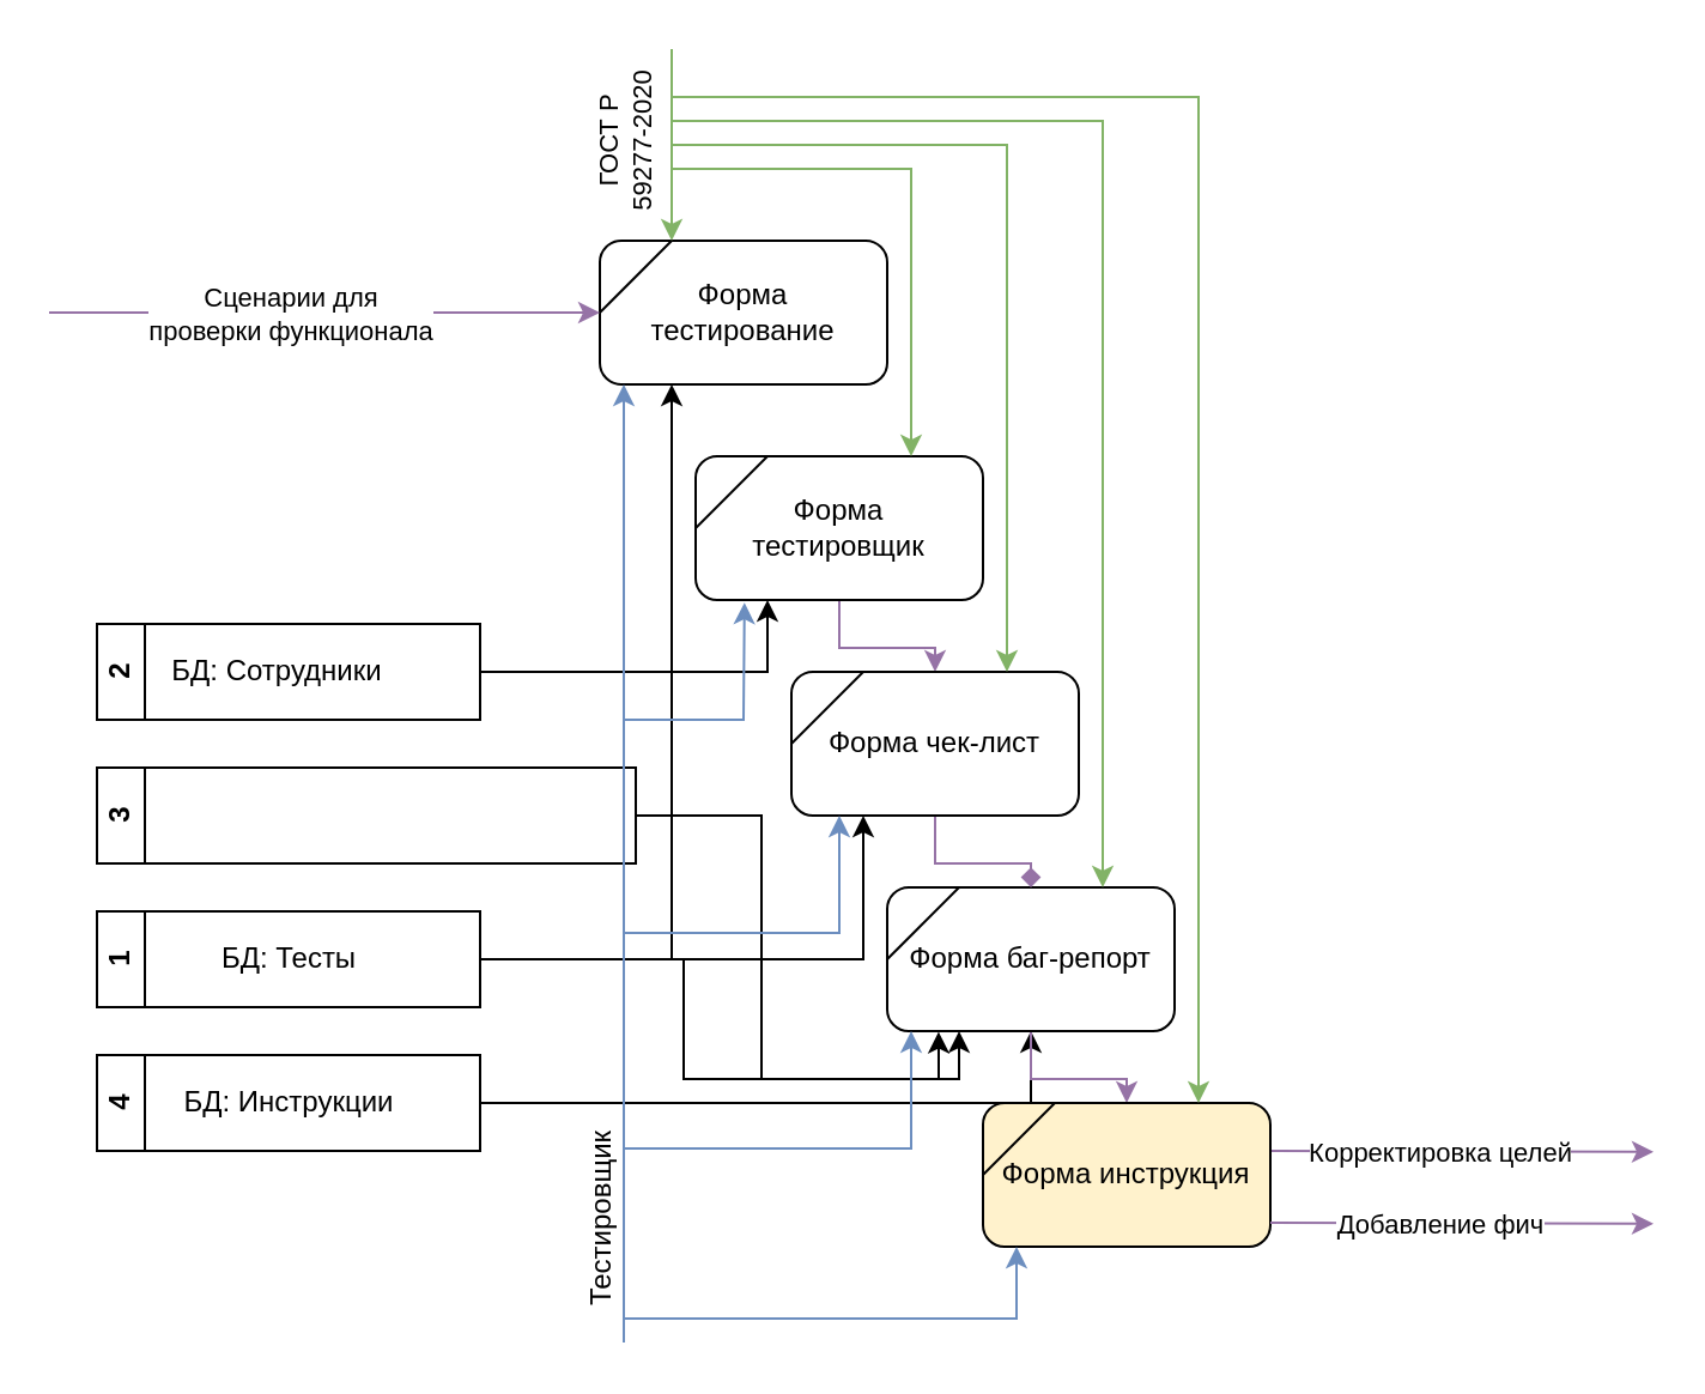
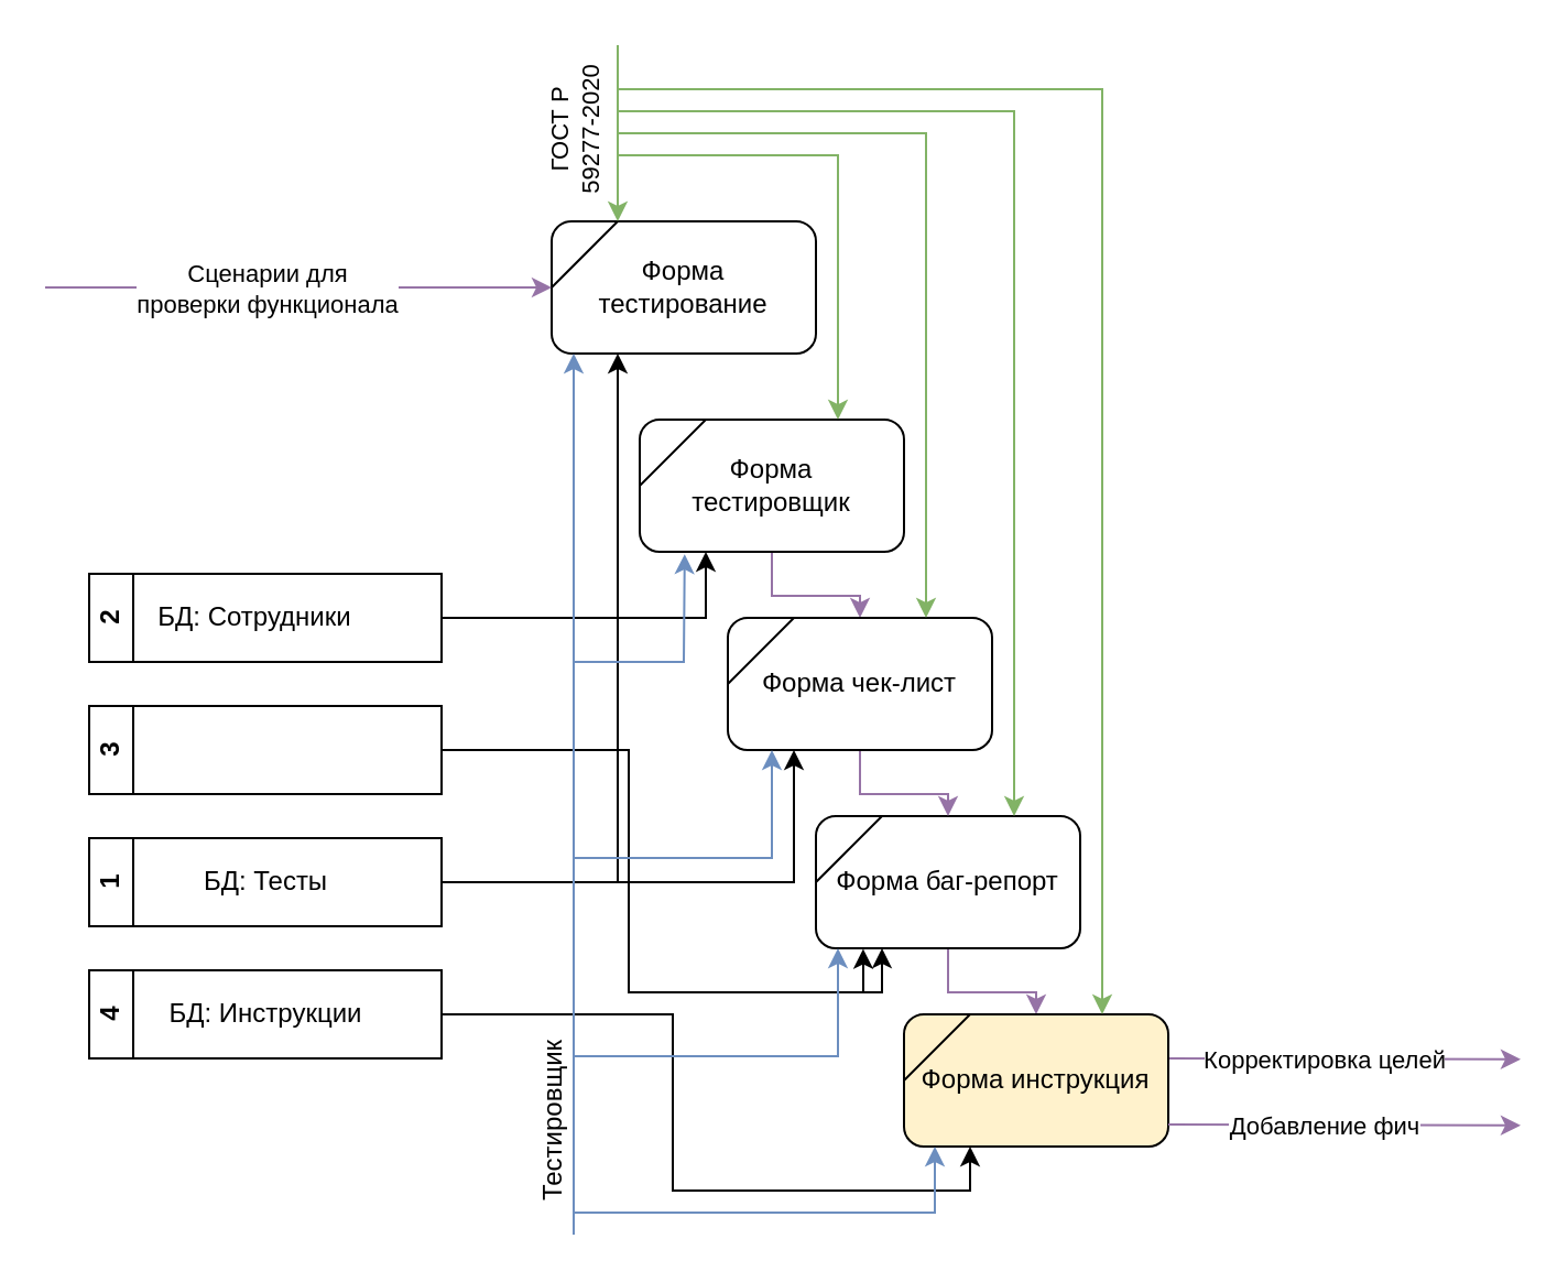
  <mxCell id="0" />
  <mxCell id="1" parent="0" />
  <mxCell id="2" style="edgeStyle=orthogonalEdgeStyle;rounded=0;orthogonalLoop=1;jettySize=auto;html=1;exitX=1;exitY=0.5;exitDx=0;exitDy=0;entryX=0.25;entryY=1;entryDx=0;entryDy=0;" edge="1" parent="1" source="3" target="8"><mxGeometry relative="1" as="geometry" /></mxCell>
  <mxCell id="3" value="2" style="swimlane;startSize=20;horizontal=0;html=1;whiteSpace=wrap;" vertex="1" parent="1"><mxGeometry x="40" y="260" width="160" height="40" as="geometry" /></mxCell>
  <mxCell id="4" value="БД: Сотрудники" style="text;html=1;align=center;verticalAlign=middle;resizable=0;points=[];autosize=1;strokeColor=none;fillColor=none;" vertex="1" parent="3"><mxGeometry x="20" y="5" width="110" height="30" as="geometry" /></mxCell>
  <mxCell id="5" style="edgeStyle=orthogonalEdgeStyle;rounded=0;orthogonalLoop=1;jettySize=auto;html=1;exitX=1;exitY=0.5;exitDx=0;exitDy=0;entryX=0.25;entryY=1;entryDx=0;entryDy=0;" edge="1" parent="1" source="6" target="27"><mxGeometry relative="1" as="geometry" /></mxCell>
- <mxCell id="6" value="3" style="swimlane;startSize=20;horizontal=0;html=1;whiteSpace=wrap;" vertex="1" parent="1"><mxGeometry x="40" y="320" width="225" height="40" as="geometry" /></mxCell>
+ <mxCell id="6" value="3" style="swimlane;startSize=20;horizontal=0;html=1;whiteSpace=wrap;" vertex="1" parent="1"><mxGeometry x="40" y="320" width="160" height="40" as="geometry" /></mxCell>
  <mxCell id="7" style="edgeStyle=orthogonalEdgeStyle;rounded=0;orthogonalLoop=1;jettySize=auto;html=1;exitX=0.5;exitY=1;exitDx=0;exitDy=0;entryX=0.5;entryY=0;entryDx=0;entryDy=0;fillColor=#e1d5e7;strokeColor=#9673a6;" edge="1" parent="1" source="8" target="30"><mxGeometry relative="1" as="geometry" /></mxCell>
  <mxCell id="8" value="Форма&lt;br&gt;тестировщик" style="rounded=1;whiteSpace=wrap;html=1;" vertex="1" parent="1"><mxGeometry x="290" y="190" width="120" height="60" as="geometry" /></mxCell>
  <mxCell id="9" value="" style="endArrow=none;html=1;rounded=0;entryX=0.25;entryY=0;entryDx=0;entryDy=0;exitX=0;exitY=0.5;exitDx=0;exitDy=0;" edge="1" parent="1" source="8" target="8"><mxGeometry width="50" height="50" relative="1" as="geometry"><mxPoint x="300" y="190" as="sourcePoint" /><mxPoint x="350" y="140" as="targetPoint" /></mxGeometry></mxCell>
  <mxCell id="10" value="Форма &lt;br&gt;тестирование" style="rounded=1;whiteSpace=wrap;html=1;" vertex="1" parent="1"><mxGeometry x="250" y="100" width="120" height="60" as="geometry" /></mxCell>
  <mxCell id="11" value="" style="endArrow=none;html=1;rounded=0;entryX=0.25;entryY=0;entryDx=0;entryDy=0;exitX=0;exitY=0.5;exitDx=0;exitDy=0;" edge="1" parent="1" source="10" target="10"><mxGeometry width="50" height="50" relative="1" as="geometry"><mxPoint x="250" y="140" as="sourcePoint" /><mxPoint x="300" y="90" as="targetPoint" /></mxGeometry></mxCell>
  <mxCell id="12" value="" style="endArrow=classic;html=1;rounded=0;fillColor=#e1d5e7;strokeColor=#9673a6;" edge="1" parent="1"><mxGeometry width="50" height="50" relative="1" as="geometry"><mxPoint x="20" y="130" as="sourcePoint" /><mxPoint x="250" y="130" as="targetPoint" /></mxGeometry></mxCell>
  <mxCell id="13" value="Сценарии для&lt;br&gt;проверки функционала" style="edgeLabel;html=1;align=center;verticalAlign=middle;resizable=0;points=[];" vertex="1" connectable="0" parent="12"><mxGeometry x="-0.3" y="1" relative="1" as="geometry"><mxPoint x="19" y="1" as="offset" /></mxGeometry></mxCell>
  <mxCell id="14" value="" style="endArrow=classic;html=1;rounded=0;fillColor=#e1d5e7;strokeColor=#9673a6;" edge="1" parent="1"><mxGeometry width="50" height="50" relative="1" as="geometry"><mxPoint x="530" y="480" as="sourcePoint" /><mxPoint x="690" y="480.43" as="targetPoint" /></mxGeometry></mxCell>
  <mxCell id="15" value="Корректировка целей" style="edgeLabel;html=1;align=center;verticalAlign=middle;resizable=0;points=[];" vertex="1" connectable="0" parent="14"><mxGeometry x="-0.3" y="1" relative="1" as="geometry"><mxPoint x="14" y="1" as="offset" /></mxGeometry></mxCell>
  <mxCell id="16" value="" style="endArrow=classic;html=1;rounded=0;entryX=0.25;entryY=0;entryDx=0;entryDy=0;fillColor=#d5e8d4;strokeColor=#82b366;" edge="1" parent="1" target="10"><mxGeometry width="50" height="50" relative="1" as="geometry"><mxPoint x="280" y="20" as="sourcePoint" /><mxPoint x="310" y="10" as="targetPoint" /></mxGeometry></mxCell>
  <mxCell id="17" value="ГОСТ Р&lt;br&gt;59277-2020" style="edgeLabel;html=1;align=center;verticalAlign=middle;resizable=0;points=[];rotation=270;" vertex="1" connectable="0" parent="16"><mxGeometry x="-0.417" y="4" relative="1" as="geometry"><mxPoint x="-24" y="17" as="offset" /></mxGeometry></mxCell>
  <mxCell id="18" style="edgeStyle=orthogonalEdgeStyle;rounded=0;orthogonalLoop=1;jettySize=auto;html=1;exitX=1;exitY=0.5;exitDx=0;exitDy=0;entryX=0.25;entryY=1;entryDx=0;entryDy=0;" edge="1" parent="1" source="21" target="10"><mxGeometry relative="1" as="geometry" /></mxCell>
  <mxCell id="19" style="edgeStyle=orthogonalEdgeStyle;rounded=0;orthogonalLoop=1;jettySize=auto;html=1;exitX=1;exitY=0.5;exitDx=0;exitDy=0;entryX=0.25;entryY=1;entryDx=0;entryDy=0;" edge="1" parent="1" source="21" target="30"><mxGeometry relative="1" as="geometry" /></mxCell>
  <mxCell id="20" style="edgeStyle=orthogonalEdgeStyle;rounded=0;orthogonalLoop=1;jettySize=auto;html=1;exitX=1;exitY=0.5;exitDx=0;exitDy=0;entryX=0.179;entryY=1.005;entryDx=0;entryDy=0;entryPerimeter=0;" edge="1" parent="1" source="21" target="27"><mxGeometry relative="1" as="geometry" /></mxCell>
  <mxCell id="21" value="1" style="swimlane;startSize=20;horizontal=0;html=1;whiteSpace=wrap;" vertex="1" parent="1"><mxGeometry x="40" y="380" width="160" height="40" as="geometry" /></mxCell>
  <mxCell id="22" value="БД: Тесты" style="text;html=1;align=center;verticalAlign=middle;resizable=0;points=[];autosize=1;strokeColor=none;fillColor=none;" vertex="1" parent="21"><mxGeometry x="40" y="5" width="80" height="30" as="geometry" /></mxCell>
- <mxCell id="23" style="edgeStyle=orthogonalEdgeStyle;rounded=0;orthogonalLoop=1;jettySize=auto;html=1;exitX=1;exitY=0.5;exitDx=0;exitDy=0;" edge="1" parent="1" source="24" target="27"><mxGeometry relative="1" as="geometry" /></mxCell>
+ <mxCell id="23" style="edgeStyle=orthogonalEdgeStyle;rounded=0;orthogonalLoop=1;jettySize=auto;html=1;exitX=1;exitY=0.5;exitDx=0;exitDy=0;entryX=0.25;entryY=1;entryDx=0;entryDy=0;" edge="1" parent="1" source="24" target="32"><mxGeometry relative="1" as="geometry" /></mxCell>
  <mxCell id="24" value="4" style="swimlane;startSize=20;horizontal=0;html=1;whiteSpace=wrap;" vertex="1" parent="1"><mxGeometry x="40" y="440" width="160" height="40" as="geometry" /></mxCell>
  <mxCell id="25" value="БД: Инструкции" style="text;html=1;align=center;verticalAlign=middle;resizable=0;points=[];autosize=1;strokeColor=none;fillColor=none;" vertex="1" parent="24"><mxGeometry x="25" y="5" width="110" height="30" as="geometry" /></mxCell>
  <mxCell id="26" style="edgeStyle=orthogonalEdgeStyle;rounded=0;orthogonalLoop=1;jettySize=auto;html=1;exitX=0.5;exitY=1;exitDx=0;exitDy=0;entryX=0.5;entryY=0;entryDx=0;entryDy=0;fillColor=#e1d5e7;strokeColor=#9673a6;" edge="1" parent="1" source="27" target="32"><mxGeometry relative="1" as="geometry" /></mxCell>
  <mxCell id="27" value="Форма баг-репорт" style="rounded=1;whiteSpace=wrap;html=1;" vertex="1" parent="1"><mxGeometry x="370" y="370" width="120" height="60" as="geometry" /></mxCell>
  <mxCell id="28" value="" style="endArrow=none;html=1;rounded=0;entryX=0.25;entryY=0;entryDx=0;entryDy=0;exitX=0;exitY=0.5;exitDx=0;exitDy=0;" edge="1" parent="1" source="27" target="27"><mxGeometry width="50" height="50" relative="1" as="geometry"><mxPoint x="410" y="410" as="sourcePoint" /><mxPoint x="460" y="360" as="targetPoint" /></mxGeometry></mxCell>
- <mxCell id="29" value="" style="edgeStyle=orthogonalEdgeStyle;rounded=0;orthogonalLoop=1;jettySize=auto;html=1;fillColor=#e1d5e7;strokeColor=#9673a6;endArrow=diamond;" edge="1" parent="1" source="30" target="27"><mxGeometry relative="1" as="geometry" /></mxCell>
+ <mxCell id="29" value="" style="edgeStyle=orthogonalEdgeStyle;rounded=0;orthogonalLoop=1;jettySize=auto;html=1;fillColor=#e1d5e7;strokeColor=#9673a6;" edge="1" parent="1" source="30" target="27"><mxGeometry relative="1" as="geometry" /></mxCell>
  <mxCell id="30" value="Форма чек-лист" style="rounded=1;whiteSpace=wrap;html=1;" vertex="1" parent="1"><mxGeometry x="330" y="280" width="120" height="60" as="geometry" /></mxCell>
  <mxCell id="31" value="" style="endArrow=none;html=1;rounded=0;entryX=0.25;entryY=0;entryDx=0;entryDy=0;exitX=0;exitY=0.5;exitDx=0;exitDy=0;" edge="1" parent="1" source="30" target="30"><mxGeometry width="50" height="50" relative="1" as="geometry"><mxPoint x="360" y="360" as="sourcePoint" /><mxPoint x="410" y="310" as="targetPoint" /></mxGeometry></mxCell>
  <mxCell id="32" value="Форма инструкция" style="rounded=1;whiteSpace=wrap;html=1;fillColor=#fff2cc;" vertex="1" parent="1"><mxGeometry x="410" y="460" width="120" height="60" as="geometry" /></mxCell>
  <mxCell id="33" value="" style="endArrow=none;html=1;rounded=0;entryX=0.25;entryY=0;entryDx=0;entryDy=0;exitX=0;exitY=0.5;exitDx=0;exitDy=0;" edge="1" parent="1" source="32" target="32"><mxGeometry width="50" height="50" relative="1" as="geometry"><mxPoint x="470" y="500" as="sourcePoint" /><mxPoint x="520" y="450" as="targetPoint" /></mxGeometry></mxCell>
  <mxCell id="34" value="" style="endArrow=classic;html=1;rounded=0;fillColor=#e1d5e7;strokeColor=#9673a6;" edge="1" parent="1"><mxGeometry width="50" height="50" relative="1" as="geometry"><mxPoint x="530" y="510" as="sourcePoint" /><mxPoint x="690" y="510.43" as="targetPoint" /></mxGeometry></mxCell>
  <mxCell id="35" value="Добавление фич" style="edgeLabel;html=1;align=center;verticalAlign=middle;resizable=0;points=[];" vertex="1" connectable="0" parent="34"><mxGeometry x="-0.3" y="1" relative="1" as="geometry"><mxPoint x="14" y="1" as="offset" /></mxGeometry></mxCell>
  <mxCell id="36" value="" style="endArrow=classic;html=1;rounded=0;fillColor=#dae8fc;strokeColor=#6c8ebf;" edge="1" parent="1"><mxGeometry width="50" height="50" relative="1" as="geometry"><mxPoint x="260" y="560" as="sourcePoint" /><mxPoint x="260" y="160" as="targetPoint" /></mxGeometry></mxCell>
  <mxCell id="37" value="Тестировщик" style="edgeLabel;html=1;align=center;verticalAlign=middle;resizable=0;points=[];rotation=270;fontSize=12;" vertex="1" connectable="0" parent="36"><mxGeometry x="-0.823" y="1" relative="1" as="geometry"><mxPoint x="-9" y="-15" as="offset" /></mxGeometry></mxCell>
  <mxCell id="38" value="" style="endArrow=classic;html=1;rounded=0;entryX=0.17;entryY=1.018;entryDx=0;entryDy=0;entryPerimeter=0;fillColor=#dae8fc;strokeColor=#6c8ebf;" edge="1" parent="1" target="8"><mxGeometry width="50" height="50" relative="1" as="geometry"><mxPoint x="260" y="300" as="sourcePoint" /><mxPoint x="320" y="300" as="targetPoint" /><Array as="points"><mxPoint x="310" y="300" /></Array></mxGeometry></mxCell>
  <mxCell id="39" value="" style="endArrow=classic;html=1;rounded=0;entryX=0.17;entryY=1.018;entryDx=0;entryDy=0;entryPerimeter=0;fillColor=#dae8fc;strokeColor=#6c8ebf;" edge="1" parent="1"><mxGeometry width="50" height="50" relative="1" as="geometry"><mxPoint x="260" y="389" as="sourcePoint" /><mxPoint x="350" y="340" as="targetPoint" /><Array as="points"><mxPoint x="350" y="389" /></Array></mxGeometry></mxCell>
  <mxCell id="40" value="" style="endArrow=classic;html=1;rounded=0;entryX=0.17;entryY=1.018;entryDx=0;entryDy=0;entryPerimeter=0;fillColor=#dae8fc;strokeColor=#6c8ebf;" edge="1" parent="1"><mxGeometry width="50" height="50" relative="1" as="geometry"><mxPoint x="260" y="479" as="sourcePoint" /><mxPoint x="380" y="430" as="targetPoint" /><Array as="points"><mxPoint x="380" y="479" /></Array></mxGeometry></mxCell>
  <mxCell id="41" value="" style="endArrow=classic;html=1;rounded=0;entryX=0.17;entryY=1.018;entryDx=0;entryDy=0;entryPerimeter=0;fillColor=#dae8fc;strokeColor=#6c8ebf;" edge="1" parent="1"><mxGeometry width="50" height="50" relative="1" as="geometry"><mxPoint x="260" y="550" as="sourcePoint" /><mxPoint x="424" y="520" as="targetPoint" /><Array as="points"><mxPoint x="424" y="550" /></Array></mxGeometry></mxCell>
  <mxCell id="42" value="" style="endArrow=classic;html=1;rounded=0;fillColor=#d5e8d4;strokeColor=#82b366;" edge="1" parent="1"><mxGeometry width="50" height="50" relative="1" as="geometry"><mxPoint x="280" y="70" as="sourcePoint" /><mxPoint x="380" y="190" as="targetPoint" /><Array as="points"><mxPoint x="380" y="70" /></Array></mxGeometry></mxCell>
  <mxCell id="43" value="" style="endArrow=classic;html=1;rounded=0;fillColor=#d5e8d4;strokeColor=#82b366;entryX=0.75;entryY=0;entryDx=0;entryDy=0;" edge="1" parent="1" target="30"><mxGeometry width="50" height="50" relative="1" as="geometry"><mxPoint x="280" y="60" as="sourcePoint" /><mxPoint x="380" y="180" as="targetPoint" /><Array as="points"><mxPoint x="420" y="60" /></Array></mxGeometry></mxCell>
  <mxCell id="44" value="" style="endArrow=classic;html=1;rounded=0;fillColor=#d5e8d4;strokeColor=#82b366;entryX=0.75;entryY=0;entryDx=0;entryDy=0;" edge="1" parent="1" target="27"><mxGeometry width="50" height="50" relative="1" as="geometry"><mxPoint x="280" y="50" as="sourcePoint" /><mxPoint x="380" y="170" as="targetPoint" /><Array as="points"><mxPoint x="460" y="50" /></Array></mxGeometry></mxCell>
  <mxCell id="45" value="" style="endArrow=classic;html=1;rounded=0;fillColor=#d5e8d4;strokeColor=#82b366;entryX=0.75;entryY=0;entryDx=0;entryDy=0;" edge="1" parent="1" target="32"><mxGeometry width="50" height="50" relative="1" as="geometry"><mxPoint x="280" y="40" as="sourcePoint" /><mxPoint x="380" y="160" as="targetPoint" /><Array as="points"><mxPoint x="500" y="40" /></Array></mxGeometry></mxCell>
